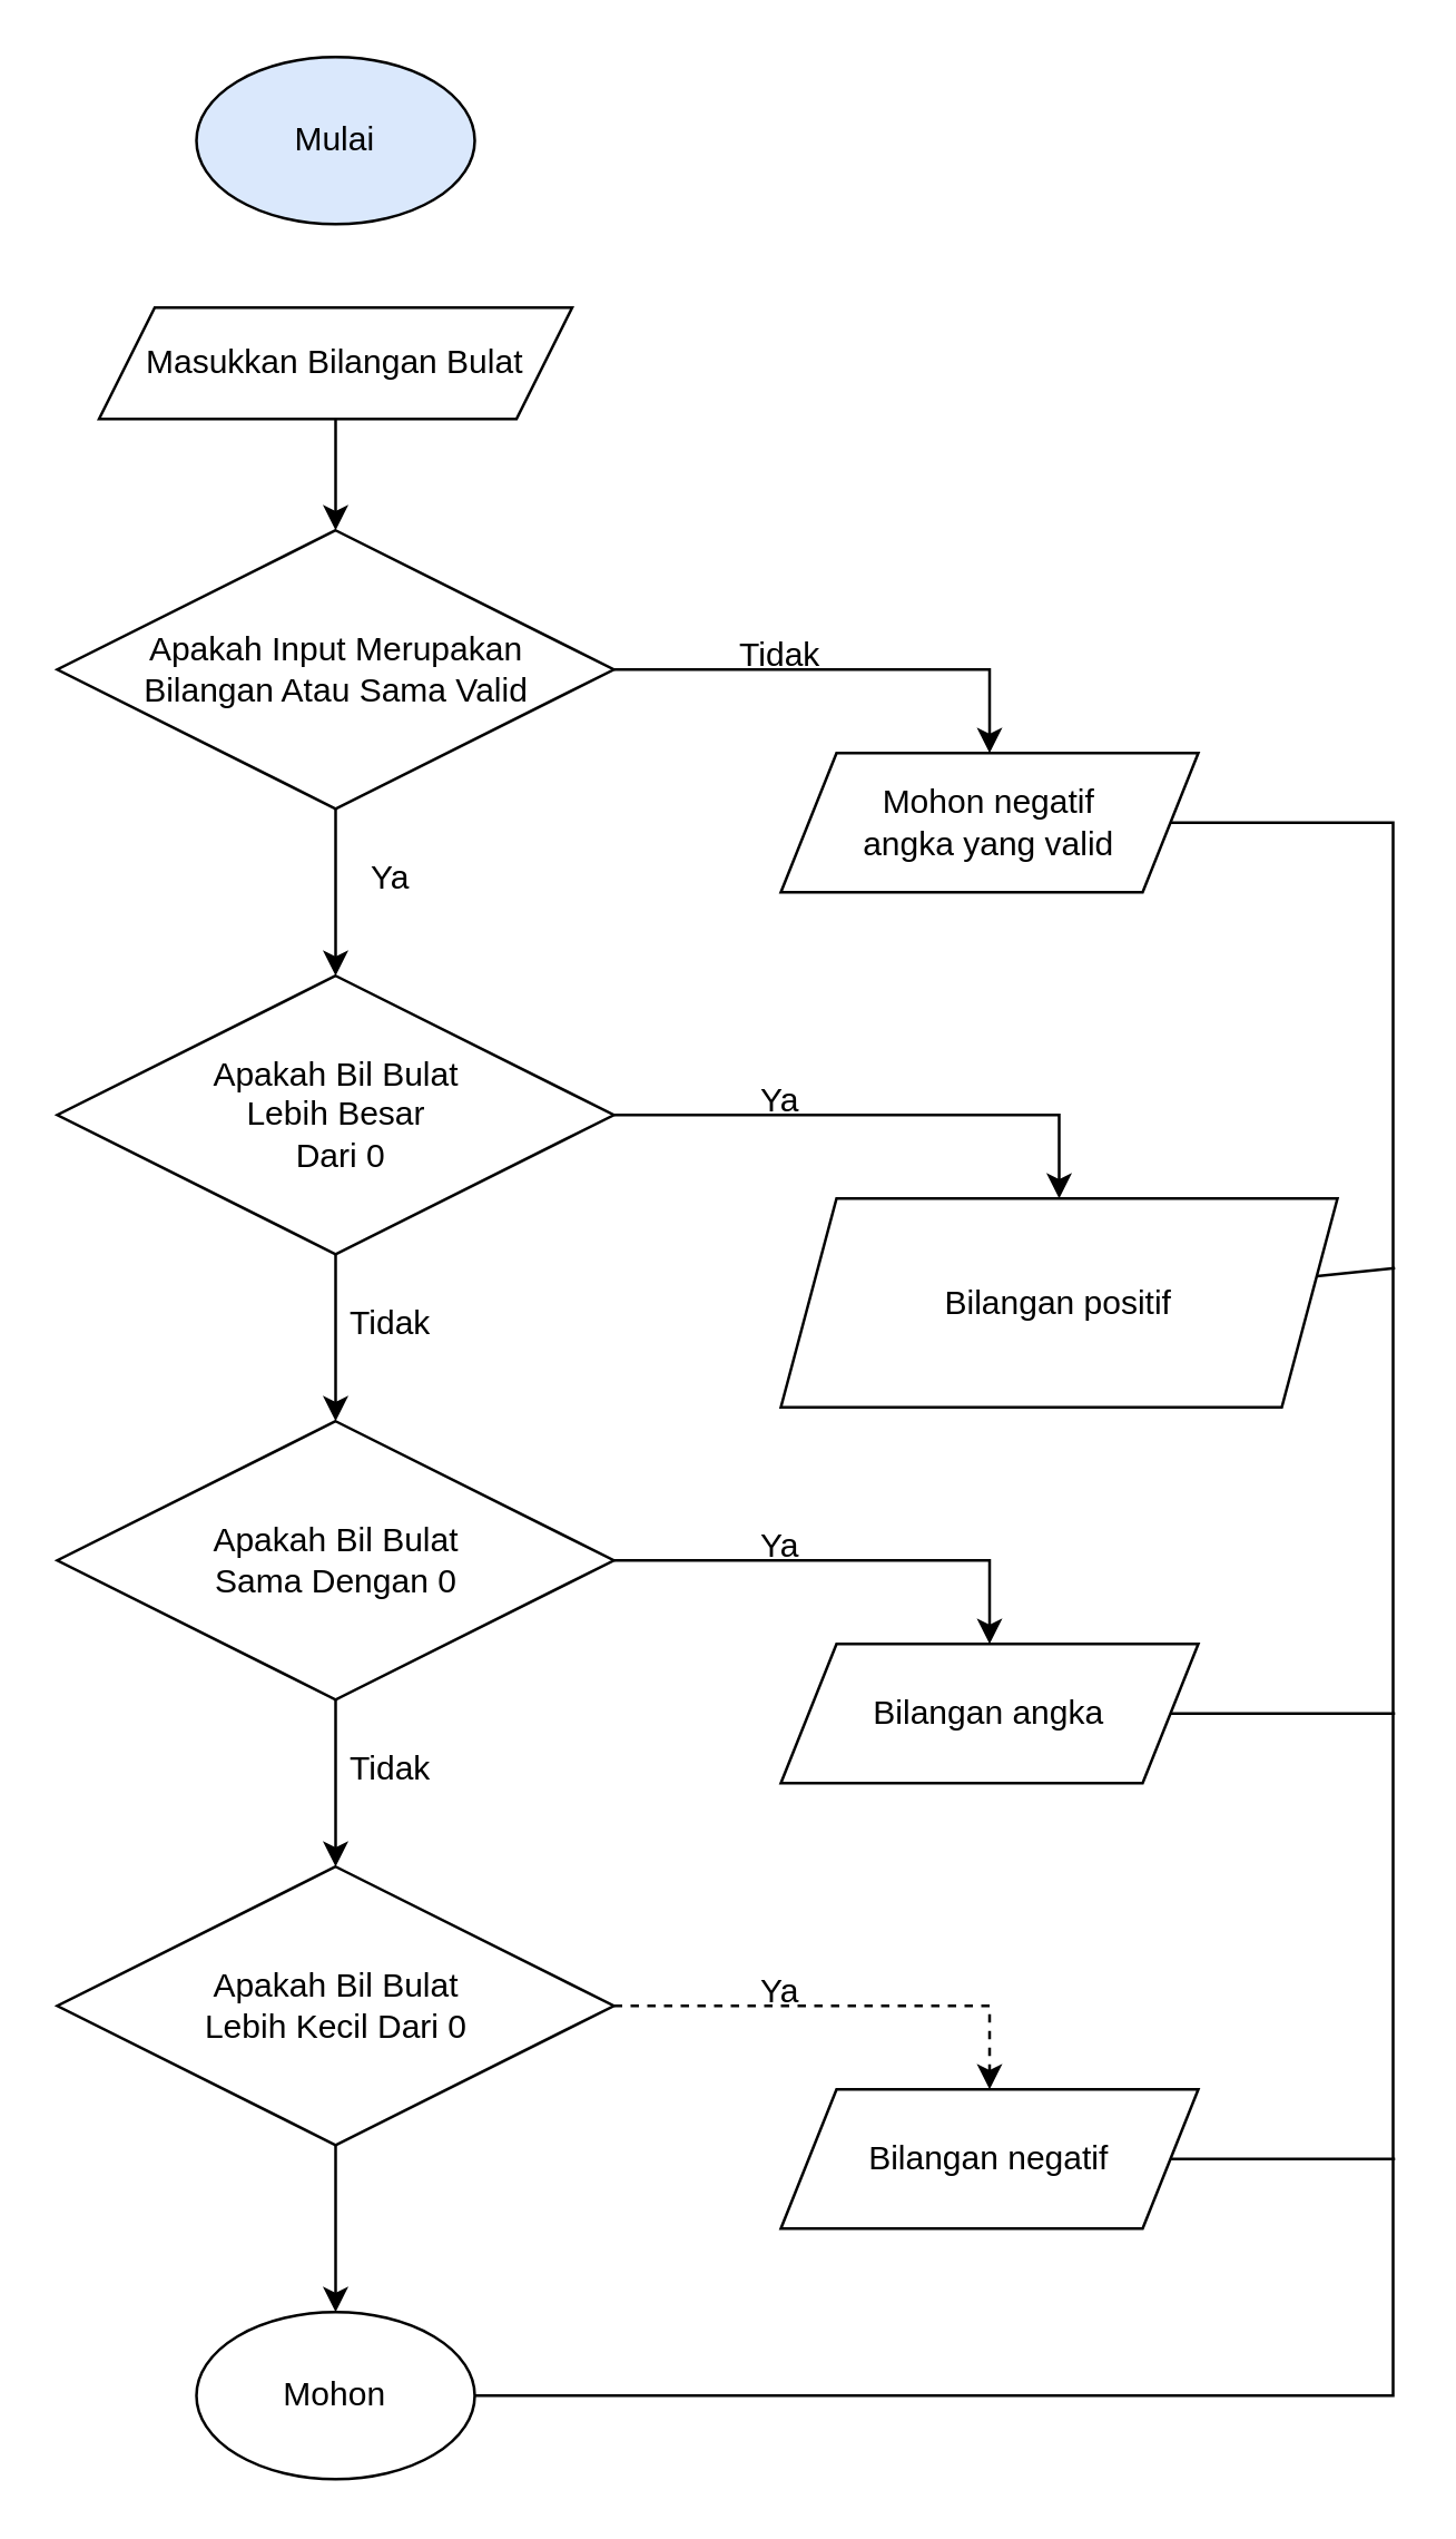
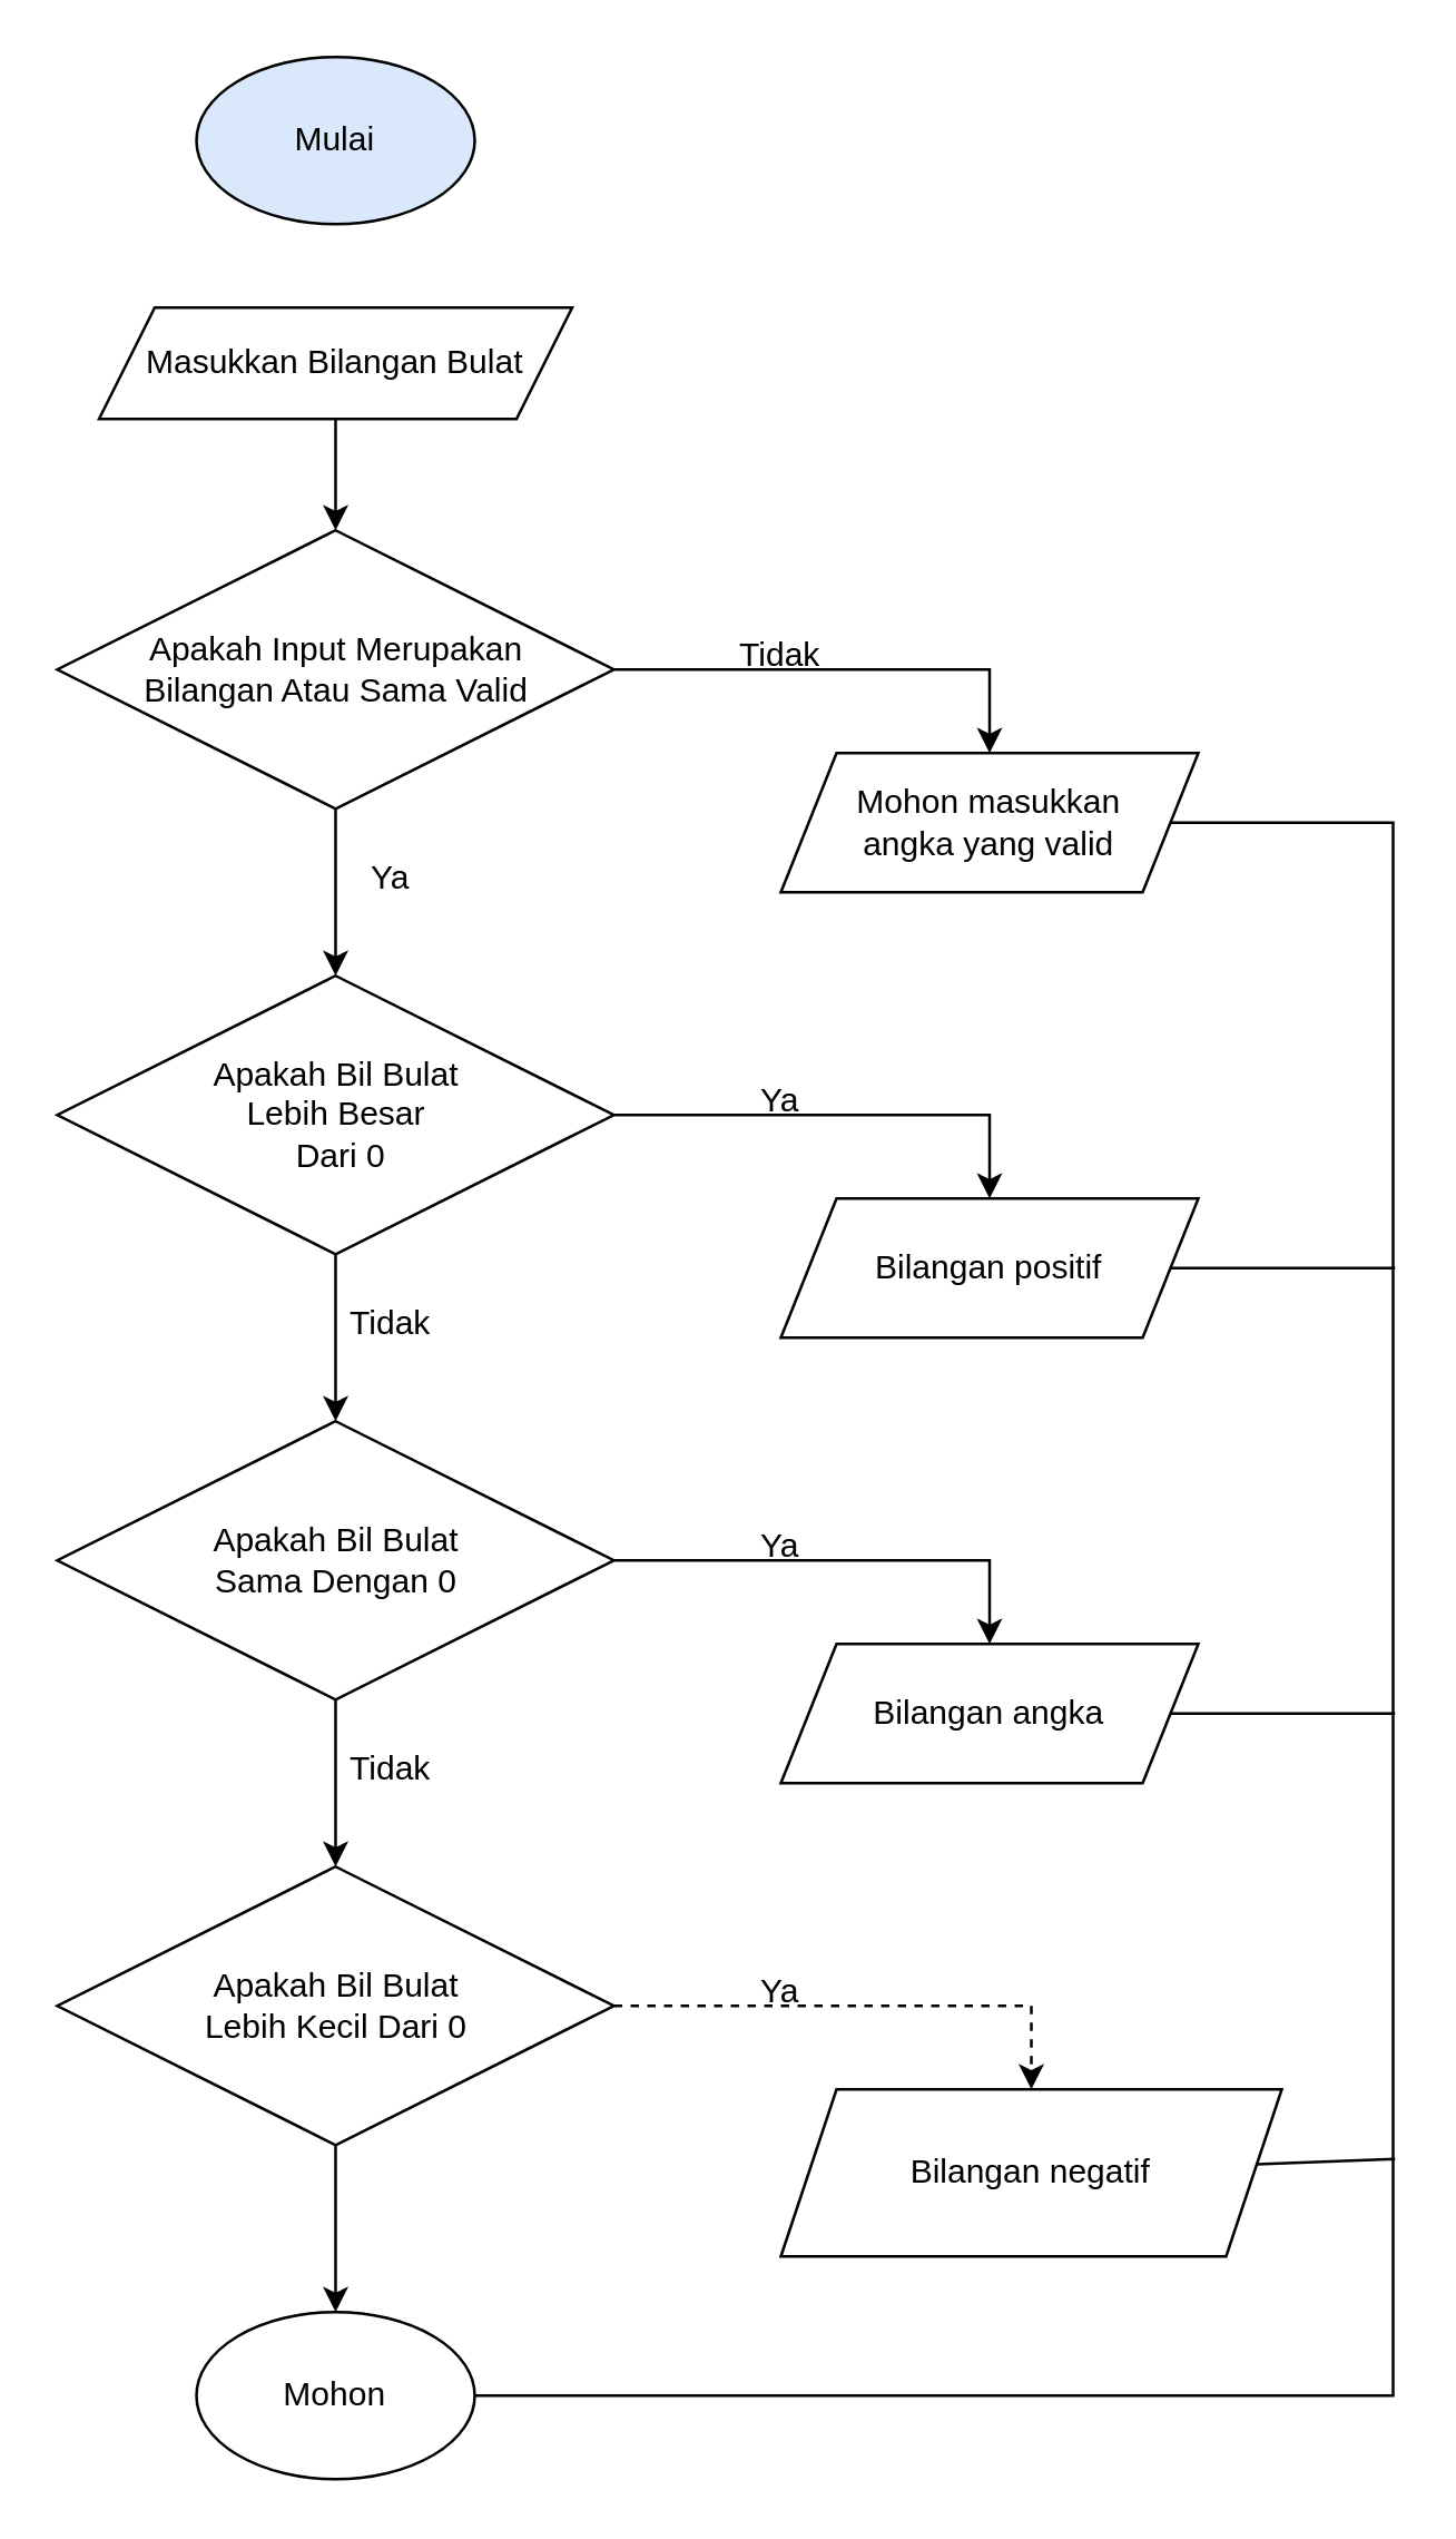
  <mxCell id="0" />
  <mxCell id="1" parent="0" />
  <mxCell id="2" value="Mulai" style="ellipse;whiteSpace=wrap;html=1;fillColor=#dae8fc;" vertex="1" parent="1"><mxGeometry x="70" y="20" width="100" height="60" as="geometry" /></mxCell>
  <mxCell id="3" value="Masukkan Bilangan Bulat" style="shape=parallelogram;perimeter=parallelogramPerimeter;whiteSpace=wrap;html=1;fixedSize=1;" vertex="1" parent="1"><mxGeometry x="35" y="110" width="170" height="40" as="geometry" /></mxCell>
  <mxCell id="4" value="" style="endArrow=classic;html=1;rounded=0;exitX=0.5;exitY=1;exitDx=0;exitDy=0;" edge="1" parent="1" source="3"><mxGeometry width="50" height="50" relative="1" as="geometry"><mxPoint x="150" y="230" as="sourcePoint" /><mxPoint x="120" y="190" as="targetPoint" /></mxGeometry></mxCell>
  <mxCell id="5" value="Apakah Input Merupakan &lt;br&gt;Bilangan Atau Sama Valid" style="rhombus;html=1;verticalAlign=middle;" vertex="1" parent="1"><mxGeometry x="20" y="190" width="200" height="100" as="geometry" /></mxCell>
  <mxCell id="6" value="" style="endArrow=classic;html=1;rounded=0;exitX=1;exitY=0.5;exitDx=0;exitDy=0;edgeStyle=elbowEdgeStyle;elbow=vertical;entryX=0.5;entryY=0;entryDx=0;entryDy=0;" edge="1" parent="1" source="5" target="7"><mxGeometry width="50" height="50" relative="1" as="geometry"><mxPoint x="230" y="220" as="sourcePoint" /><mxPoint x="360" y="240" as="targetPoint" /><Array as="points"><mxPoint x="290" y="240" /></Array></mxGeometry></mxCell>
- <mxCell id="7" value="Mohon negatif&lt;br&gt;angka yang valid" style="shape=parallelogram;perimeter=parallelogramPerimeter;whiteSpace=wrap;html=1;fixedSize=1;" vertex="1" parent="1"><mxGeometry x="280" y="270" width="150" height="50" as="geometry" /></mxCell>
+ <mxCell id="7" value="Mohon masukkan&lt;br&gt;angka yang valid" style="shape=parallelogram;perimeter=parallelogramPerimeter;whiteSpace=wrap;html=1;fixedSize=1;" vertex="1" parent="1"><mxGeometry x="280" y="270" width="150" height="50" as="geometry" /></mxCell>
  <mxCell id="8" value="Tidak" style="text;strokeColor=none;align=center;fillColor=none;html=1;verticalAlign=middle;whiteSpace=wrap;rounded=0;" vertex="1" parent="1"><mxGeometry x="250" y="220" width="60" height="30" as="geometry" /></mxCell>
  <mxCell id="9" value="" style="endArrow=classic;html=1;rounded=0;exitX=0.5;exitY=1;exitDx=0;exitDy=0;entryX=0.5;entryY=0;entryDx=0;entryDy=0;" edge="1" parent="1" source="5" target="10"><mxGeometry width="50" height="50" relative="1" as="geometry"><mxPoint x="120" y="350" as="sourcePoint" /><mxPoint x="120" y="350" as="targetPoint" /></mxGeometry></mxCell>
  <mxCell id="10" value="Apakah Bil Bulat&lt;br style=&quot;border-color: var(--border-color);&quot;&gt;Lebih Besar&lt;br style=&quot;border-color: var(--border-color);&quot;&gt;&amp;nbsp;Dari 0" style="rhombus;html=1;verticalAlign=middle;" vertex="1" parent="1"><mxGeometry x="20" y="350" width="200" height="100" as="geometry" /></mxCell>
  <mxCell id="11" value="" style="endArrow=classic;html=1;rounded=0;edgeStyle=elbowEdgeStyle;elbow=vertical;entryX=0.5;entryY=0;entryDx=0;entryDy=0;exitX=1;exitY=0.5;exitDx=0;exitDy=0;" edge="1" parent="1" target="12" source="10"><mxGeometry width="50" height="50" relative="1" as="geometry"><mxPoint x="230" y="410" as="sourcePoint" /><mxPoint x="360" y="400" as="targetPoint" /><Array as="points"><mxPoint x="290" y="400" /></Array></mxGeometry></mxCell>
- <mxCell id="12" value="Bilangan positif" style="shape=parallelogram;perimeter=parallelogramPerimeter;whiteSpace=wrap;html=1;fixedSize=1;" vertex="1" parent="1"><mxGeometry x="280" y="430" width="200" height="75" as="geometry" /></mxCell>
+ <mxCell id="12" value="Bilangan positif" style="shape=parallelogram;perimeter=parallelogramPerimeter;whiteSpace=wrap;html=1;fixedSize=1;" vertex="1" parent="1"><mxGeometry x="280" y="430" width="150" height="50" as="geometry" /></mxCell>
  <mxCell id="13" value="Ya" style="text;strokeColor=none;align=center;fillColor=none;html=1;verticalAlign=middle;whiteSpace=wrap;rounded=0;" vertex="1" parent="1"><mxGeometry x="250" y="380" width="60" height="30" as="geometry" /></mxCell>
  <mxCell id="14" value="Ya" style="text;strokeColor=none;align=center;fillColor=none;html=1;verticalAlign=middle;whiteSpace=wrap;rounded=0;" vertex="1" parent="1"><mxGeometry x="110" y="300" width="60" height="30" as="geometry" /></mxCell>
  <mxCell id="15" value="" style="endArrow=classic;html=1;rounded=0;exitX=0.5;exitY=1;exitDx=0;exitDy=0;entryX=0.5;entryY=0;entryDx=0;entryDy=0;" edge="1" parent="1"><mxGeometry width="50" height="50" relative="1" as="geometry"><mxPoint x="120" y="450" as="sourcePoint" /><mxPoint x="120" y="510" as="targetPoint" /></mxGeometry></mxCell>
  <mxCell id="16" value="Tidak" style="text;strokeColor=none;align=center;fillColor=none;html=1;verticalAlign=middle;whiteSpace=wrap;rounded=0;" vertex="1" parent="1"><mxGeometry x="110" y="460" width="60" height="30" as="geometry" /></mxCell>
  <mxCell id="17" value="Apakah Bil Bulat &lt;br&gt;Sama Dengan 0" style="rhombus;html=1;verticalAlign=middle;" vertex="1" parent="1"><mxGeometry x="20" y="510" width="200" height="100" as="geometry" /></mxCell>
  <mxCell id="18" value="" style="endArrow=classic;html=1;rounded=0;edgeStyle=elbowEdgeStyle;elbow=vertical;entryX=0.5;entryY=0;entryDx=0;entryDy=0;exitX=1;exitY=0.5;exitDx=0;exitDy=0;" edge="1" parent="1" source="17" target="19"><mxGeometry width="50" height="50" relative="1" as="geometry"><mxPoint x="230" y="570" as="sourcePoint" /><mxPoint x="360" y="560" as="targetPoint" /><Array as="points"><mxPoint x="290" y="560" /></Array></mxGeometry></mxCell>
  <mxCell id="19" value="Bilangan angka" style="shape=parallelogram;perimeter=parallelogramPerimeter;whiteSpace=wrap;html=1;fixedSize=1;" vertex="1" parent="1"><mxGeometry x="280" y="590" width="150" height="50" as="geometry" /></mxCell>
  <mxCell id="20" value="Ya" style="text;strokeColor=none;align=center;fillColor=none;html=1;verticalAlign=middle;whiteSpace=wrap;rounded=0;" vertex="1" parent="1"><mxGeometry x="250" y="540" width="60" height="30" as="geometry" /></mxCell>
  <mxCell id="21" value="" style="endArrow=classic;html=1;rounded=0;exitX=0.5;exitY=1;exitDx=0;exitDy=0;entryX=0.5;entryY=0;entryDx=0;entryDy=0;" edge="1" parent="1"><mxGeometry width="50" height="50" relative="1" as="geometry"><mxPoint x="120" y="610" as="sourcePoint" /><mxPoint x="120" y="670" as="targetPoint" /></mxGeometry></mxCell>
  <mxCell id="22" value="Tidak" style="text;strokeColor=none;align=center;fillColor=none;html=1;verticalAlign=middle;whiteSpace=wrap;rounded=0;" vertex="1" parent="1"><mxGeometry x="110" y="620" width="60" height="30" as="geometry" /></mxCell>
  <mxCell id="23" value="Apakah Bil Bulat &lt;br&gt;Lebih Kecil Dari 0" style="rhombus;html=1;verticalAlign=middle;" vertex="1" parent="1"><mxGeometry x="20" y="670" width="200" height="100" as="geometry" /></mxCell>
  <mxCell id="24" value="" style="endArrow=classic;html=1;rounded=0;edgeStyle=elbowEdgeStyle;elbow=vertical;entryX=0.5;entryY=0;entryDx=0;entryDy=0;exitX=1;exitY=0.5;exitDx=0;exitDy=0;dashed=1;" edge="1" parent="1" source="23" target="25"><mxGeometry width="50" height="50" relative="1" as="geometry"><mxPoint x="230" y="730" as="sourcePoint" /><mxPoint x="360" y="720" as="targetPoint" /><Array as="points"><mxPoint x="290" y="720" /></Array></mxGeometry></mxCell>
- <mxCell id="25" value="Bilangan negatif" style="shape=parallelogram;perimeter=parallelogramPerimeter;whiteSpace=wrap;html=1;fixedSize=1;" vertex="1" parent="1"><mxGeometry x="280" y="750" width="150" height="50" as="geometry" /></mxCell>
+ <mxCell id="25" value="Bilangan negatif" style="shape=parallelogram;perimeter=parallelogramPerimeter;whiteSpace=wrap;html=1;fixedSize=1;" vertex="1" parent="1"><mxGeometry x="280" y="750" width="180" height="60" as="geometry" /></mxCell>
  <mxCell id="26" value="Ya" style="text;strokeColor=none;align=center;fillColor=none;html=1;verticalAlign=middle;whiteSpace=wrap;rounded=0;" vertex="1" parent="1"><mxGeometry x="250" y="700" width="60" height="30" as="geometry" /></mxCell>
  <mxCell id="27" value="" style="endArrow=classic;html=1;rounded=0;exitX=0.5;exitY=1;exitDx=0;exitDy=0;entryX=0.5;entryY=0;entryDx=0;entryDy=0;" edge="1" parent="1"><mxGeometry width="50" height="50" relative="1" as="geometry"><mxPoint x="120" y="770" as="sourcePoint" /><mxPoint x="120" y="830" as="targetPoint" /></mxGeometry></mxCell>
  <mxCell id="28" value="Mohon" style="ellipse;whiteSpace=wrap;html=1;" vertex="1" parent="1"><mxGeometry x="70" y="830" width="100" height="60" as="geometry" /></mxCell>
  <mxCell id="29" value="" style="endArrow=none;html=1;rounded=0;exitX=1;exitY=0.5;exitDx=0;exitDy=0;edgeStyle=elbowEdgeStyle;entryX=1;entryY=0.5;entryDx=0;entryDy=0;" edge="1" parent="1" source="7" target="28"><mxGeometry width="50" height="50" relative="1" as="geometry"><mxPoint x="460" y="310" as="sourcePoint" /><mxPoint x="500" y="870" as="targetPoint" /><Array as="points"><mxPoint x="500" y="580" /></Array></mxGeometry></mxCell>
  <mxCell id="30" value="" style="endArrow=none;html=1;rounded=0;" edge="1" parent="1" source="12"><mxGeometry width="50" height="50" relative="1" as="geometry"><mxPoint x="430" y="505" as="sourcePoint" /><mxPoint x="500.711" y="455" as="targetPoint" /></mxGeometry></mxCell>
  <mxCell id="31" value="" style="endArrow=none;html=1;rounded=0;" edge="1" parent="1" source="19"><mxGeometry width="50" height="50" relative="1" as="geometry"><mxPoint x="430" y="665" as="sourcePoint" /><mxPoint x="500.711" y="615" as="targetPoint" /></mxGeometry></mxCell>
  <mxCell id="32" value="" style="endArrow=none;html=1;rounded=0;" edge="1" parent="1" source="25"><mxGeometry width="50" height="50" relative="1" as="geometry"><mxPoint x="430" y="825" as="sourcePoint" /><mxPoint x="500.711" y="775" as="targetPoint" /></mxGeometry></mxCell>
